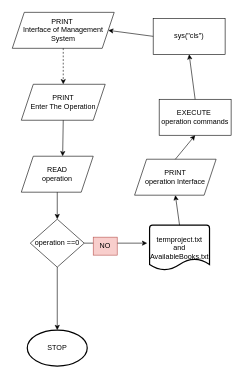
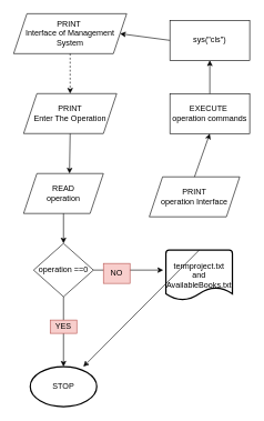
  <mxCell id="0" />
  <mxCell id="1" parent="0" />
  <mxCell id="2" value="PRINT&amp;nbsp;&lt;br&gt;Interface of Management System" style="shape=parallelogram;perimeter=parallelogramPerimeter;whiteSpace=wrap;html=1;fixedSize=1;" vertex="1" parent="1"><mxGeometry x="20" y="20" width="170" height="60" as="geometry" /></mxCell>
  <mxCell id="3" value="PRINT&lt;br&gt;Enter The Operation" style="shape=parallelogram;perimeter=parallelogramPerimeter;whiteSpace=wrap;html=1;fixedSize=1;" vertex="1" parent="1"><mxGeometry x="35" y="140" width="140" height="60" as="geometry" /></mxCell>
  <mxCell id="4" value="READ&lt;br&gt;operation" style="shape=parallelogram;perimeter=parallelogramPerimeter;whiteSpace=wrap;html=1;fixedSize=1;" vertex="1" parent="1"><mxGeometry x="35" y="260" width="120" height="60" as="geometry" /></mxCell>
  <mxCell id="5" value="operation ==0" style="rhombus;whiteSpace=wrap;html=1;" vertex="1" parent="1"><mxGeometry x="50" y="365" width="90" height="80" as="geometry" /></mxCell>
  <mxCell id="6" value="" style="endArrow=classic;html=1;exitX=0.5;exitY=1;exitDx=0;exitDy=0;" edge="1" parent="1" source="5"><mxGeometry width="50" height="50" relative="1" as="geometry"><mxPoint x="75" y="520" as="sourcePoint" /><mxPoint x="95" y="550" as="targetPoint" /></mxGeometry></mxCell>
+ <mxCell id="7" value="YES" style="text;html=1;strokeColor=#b85450;fillColor=#f8cecc;align=center;verticalAlign=middle;whiteSpace=wrap;rounded=0;" vertex="1" parent="1"><mxGeometry x="75" y="480" width="40" height="20" as="geometry" /></mxCell>
  <mxCell id="8" value="STOP" style="strokeWidth=2;html=1;shape=mxgraph.flowchart.start_1;whiteSpace=wrap;" vertex="1" parent="1"><mxGeometry x="45" y="550" width="100" height="60" as="geometry" /></mxCell>
  <mxCell id="9" value="" style="endArrow=classic;html=1;exitX=1;exitY=0.5;exitDx=0;exitDy=0;" edge="1" parent="1" source="5"><mxGeometry width="50" height="50" relative="1" as="geometry"><mxPoint x="165" y="420" as="sourcePoint" /><mxPoint x="245" y="405" as="targetPoint" /></mxGeometry></mxCell>
  <mxCell id="10" value="NO" style="text;html=1;strokeColor=#b85450;fillColor=#f8cecc;align=center;verticalAlign=middle;whiteSpace=wrap;rounded=0;" vertex="1" parent="1"><mxGeometry x="155" y="395" width="40" height="30" as="geometry" /></mxCell>
  <mxCell id="11" value="" style="endArrow=classic;html=1;exitX=0.5;exitY=1;exitDx=0;exitDy=0;entryX=0.5;entryY=0;entryDx=0;entryDy=0;dashed=1;" edge="1" parent="1" source="2" target="3"><mxGeometry width="50" height="50" relative="1" as="geometry"><mxPoint x="75" y="140" as="sourcePoint" /><mxPoint x="125" y="90" as="targetPoint" /></mxGeometry></mxCell>
  <mxCell id="12" value="" style="endArrow=classic;html=1;exitX=0.5;exitY=1;exitDx=0;exitDy=0;" edge="1" parent="1" source="3"><mxGeometry width="50" height="50" relative="1" as="geometry"><mxPoint x="75" y="260" as="sourcePoint" /><mxPoint x="104" y="260" as="targetPoint" /></mxGeometry></mxCell>
  <mxCell id="13" value="" style="endArrow=classic;html=1;exitX=0.5;exitY=1;exitDx=0;exitDy=0;entryX=0.5;entryY=0;entryDx=0;entryDy=0;" edge="1" parent="1" source="4" target="5"><mxGeometry width="50" height="50" relative="1" as="geometry"><mxPoint x="125" y="380" as="sourcePoint" /><mxPoint x="175" y="330" as="targetPoint" /></mxGeometry></mxCell>
  <mxCell id="14" value="termproject.txt&lt;br&gt;and&lt;br&gt;AvailableBooks.txt" style="strokeWidth=2;html=1;shape=mxgraph.flowchart.document2;whiteSpace=wrap;size=0.25;" vertex="1" parent="1"><mxGeometry x="249" y="375" width="100" height="75" as="geometry" /></mxCell>
  <mxCell id="15" value="PRINT&lt;br&gt;operation Interface" style="shape=parallelogram;perimeter=parallelogramPerimeter;whiteSpace=wrap;html=1;fixedSize=1;" vertex="1" parent="1"><mxGeometry x="224" y="265" width="136" height="60" as="geometry" /></mxCell>
- <mxCell id="16" value="" style="endArrow=classic;html=1;exitX=0.5;exitY=0;exitDx=0;exitDy=0;exitPerimeter=0;entryX=0.5;entryY=1;entryDx=0;entryDy=0;" edge="1" parent="1" source="14" target="15"><mxGeometry width="50" height="50" relative="1" as="geometry"><mxPoint x="265" y="370" as="sourcePoint" /><mxPoint x="315" y="320" as="targetPoint" /></mxGeometry></mxCell>
- <mxCell id="17" value="EXECUTE&amp;nbsp;&lt;br&gt;operation commands" style="rounded=0;whiteSpace=wrap;html=1;" vertex="1" parent="1"><mxGeometry x="265" y="165" width="120" height="60" as="geometry" /></mxCell>
+ <mxCell id="16" value="" style="endArrow=classic;html=1;exitX=0.5;exitY=0;exitDx=0;exitDy=0;exitPerimeter=0;" edge="1" parent="1" source="14" target="8"><mxGeometry width="50" height="50" relative="1" as="geometry"><mxPoint x="265" y="370" as="sourcePoint" /><mxPoint x="315" y="320" as="targetPoint" /></mxGeometry></mxCell>
+ <mxCell id="17" value="EXECUTE&amp;nbsp;&lt;br&gt;operation commands" style="rounded=0;whiteSpace=wrap;html=1;" vertex="1" parent="1"><mxGeometry x="255" y="140" width="120" height="60" as="geometry" /></mxCell>
  <mxCell id="18" value="" style="endArrow=classic;html=1;exitX=0.5;exitY=0;exitDx=0;exitDy=0;entryX=0.5;entryY=1;entryDx=0;entryDy=0;" edge="1" parent="1" source="15" target="17"><mxGeometry width="50" height="50" relative="1" as="geometry"><mxPoint x="285" y="250" as="sourcePoint" /><mxPoint x="335" y="200" as="targetPoint" /></mxGeometry></mxCell>
  <mxCell id="19" value="" style="endArrow=classic;html=1;exitX=0.5;exitY=0;exitDx=0;exitDy=0;entryX=0.5;entryY=1;entryDx=0;entryDy=0;" edge="1" parent="1" source="17"><mxGeometry width="50" height="50" relative="1" as="geometry"><mxPoint x="305" y="140" as="sourcePoint" /><mxPoint x="315" y="90" as="targetPoint" /></mxGeometry></mxCell>
  <mxCell id="20" value="sys(&quot;cls&quot;)" style="rounded=0;whiteSpace=wrap;html=1;" vertex="1" parent="1"><mxGeometry x="255" y="30" width="120" height="60" as="geometry" /></mxCell>
  <mxCell id="21" value="" style="endArrow=classic;html=1;exitX=0;exitY=0.5;exitDx=0;exitDy=0;entryX=1;entryY=0.5;entryDx=0;entryDy=0;" edge="1" parent="1" source="20" target="2"><mxGeometry width="50" height="50" relative="1" as="geometry"><mxPoint x="195" y="100" as="sourcePoint" /><mxPoint x="245" y="50" as="targetPoint" /></mxGeometry></mxCell>
